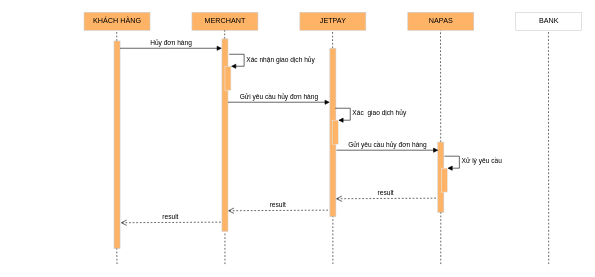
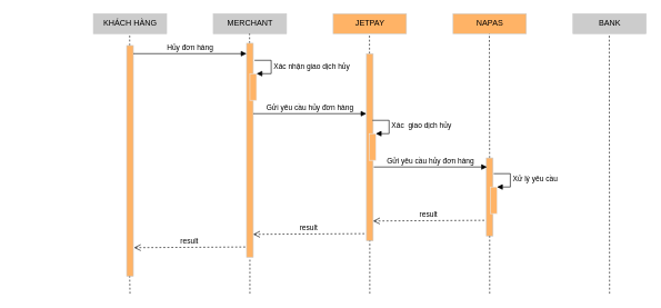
  <mxCell id="0" />
  <mxCell id="1" parent="0" />
- <mxCell id="2" value="MERCHANT" style="html=1;strokeColor=#CCCCCC;fillColor=#ffb366;" parent="1" vertex="1"><mxGeometry x="319" y="20" width="110" height="30" as="geometry" /></mxCell>
+ <mxCell id="2" value="MERCHANT" style="html=1;strokeColor=#CCCCCC;fillColor=#CCCCCC;" parent="1" vertex="1"><mxGeometry x="319" y="20" width="110" height="30" as="geometry" /></mxCell>
  <mxCell id="3" value="JETPAY" style="html=1;strokeColor=#CCCCCC;fillColor=#ffb366;" parent="1" vertex="1"><mxGeometry x="499" y="20" width="110" height="30" as="geometry" /></mxCell>
  <mxCell id="4" value="NAPAS" style="html=1;strokeColor=#CCCCCC;fillColor=#ffb366;" parent="1" vertex="1"><mxGeometry x="679" y="20" width="110" height="30" as="geometry" /></mxCell>
- <mxCell id="5" value="BANK" style="html=1;strokeColor=#CCCCCC;fillColor=#ffffff;" parent="1" vertex="1"><mxGeometry x="859" y="20" width="110" height="30" as="geometry" /></mxCell>
+ <mxCell id="5" value="BANK" style="html=1;strokeColor=#CCCCCC;fillColor=#CCCCCC;" parent="1" vertex="1"><mxGeometry x="859" y="20" width="110" height="30" as="geometry" /></mxCell>
  <mxCell id="6" value="" style="endArrow=none;dashed=1;html=1;" parent="1" source="10" edge="1"><mxGeometry width="50" height="50" relative="1" as="geometry"><mxPoint x="373.5" y="730" as="sourcePoint" /><mxPoint x="373.5" y="50" as="targetPoint" /></mxGeometry></mxCell>
  <mxCell id="7" value="" style="endArrow=none;dashed=1;html=1;" parent="1" source="12" edge="1"><mxGeometry width="50" height="50" relative="1" as="geometry"><mxPoint x="553.5" y="730" as="sourcePoint" /><mxPoint x="553.5" y="50" as="targetPoint" /></mxGeometry></mxCell>
  <mxCell id="8" value="" style="endArrow=none;dashed=1;html=1;" parent="1" source="14" edge="1"><mxGeometry width="50" height="50" relative="1" as="geometry"><mxPoint x="733.5" y="730" as="sourcePoint" /><mxPoint x="733.5" y="50" as="targetPoint" /></mxGeometry></mxCell>
  <mxCell id="9" value="" style="endArrow=none;dashed=1;html=1;" parent="1" edge="1"><mxGeometry width="50" height="50" relative="1" as="geometry"><mxPoint x="914" y="440" as="sourcePoint" /><mxPoint x="913.5" y="50" as="targetPoint" /></mxGeometry></mxCell>
  <mxCell id="10" value="" style="rounded=0;whiteSpace=wrap;html=1;strokeColor=#CCCCCC;rotation=90;fillColor=#FFB366;" parent="1" vertex="1"><mxGeometry x="213.47" y="219.91" width="321.08" height="10" as="geometry" /></mxCell>
  <mxCell id="11" value="Gửi yêu cầu hủy đơn hàng" style="html=1;verticalAlign=bottom;endArrow=block;entryX=0.154;entryY=1;entryDx=0;entryDy=0;entryPerimeter=0;" parent="1" edge="1"><mxGeometry width="80" relative="1" as="geometry"><mxPoint x="379" y="170" as="sourcePoint" /><mxPoint x="549" y="170.01" as="targetPoint" /></mxGeometry></mxCell>
  <mxCell id="12" value="" style="rounded=0;whiteSpace=wrap;html=1;strokeColor=#CCCCCC;rotation=90;fillColor=#FFB366;" parent="1" vertex="1"><mxGeometry x="413.64" y="215.37" width="280.73" height="10" as="geometry" /></mxCell>
  <mxCell id="13" value="" style="endArrow=none;dashed=1;html=1;" parent="1" target="12" edge="1"><mxGeometry width="50" height="50" relative="1" as="geometry"><mxPoint x="554" y="440" as="sourcePoint" /><mxPoint x="553.5" y="50" as="targetPoint" /></mxGeometry></mxCell>
  <mxCell id="14" value="" style="rounded=0;whiteSpace=wrap;html=1;strokeColor=#CCCCCC;rotation=90;fillColor=#FFB366;" parent="1" vertex="1"><mxGeometry x="675.45" y="290" width="117.11" height="10" as="geometry" /></mxCell>
  <mxCell id="15" value="" style="endArrow=none;dashed=1;html=1;" parent="1" target="14" edge="1"><mxGeometry width="50" height="50" relative="1" as="geometry"><mxPoint x="734" y="440" as="sourcePoint" /><mxPoint x="733.5" y="50" as="targetPoint" /></mxGeometry></mxCell>
  <mxCell id="16" value="result" style="html=1;verticalAlign=bottom;endArrow=open;dashed=1;endSize=8;" parent="1" edge="1"><mxGeometry relative="1" as="geometry"><mxPoint x="726" y="330" as="sourcePoint" /><mxPoint x="559" y="331" as="targetPoint" /></mxGeometry></mxCell>
  <mxCell id="17" value="result" style="html=1;verticalAlign=bottom;endArrow=open;dashed=1;endSize=8;" parent="1" edge="1"><mxGeometry relative="1" as="geometry"><mxPoint x="546" y="350" as="sourcePoint" /><mxPoint x="379" y="351" as="targetPoint" /></mxGeometry></mxCell>
- <mxCell id="18" value="KHÁCH HÀNG" style="html=1;strokeColor=#CCCCCC;fillColor=#ffb366;" vertex="1" parent="1"><mxGeometry x="139" y="20" width="110" height="30" as="geometry" /></mxCell>
+ <mxCell id="18" value="KHÁCH HÀNG" style="html=1;strokeColor=#CCCCCC;fillColor=#CCCCCC;" vertex="1" parent="1"><mxGeometry x="139" y="20" width="110" height="30" as="geometry" /></mxCell>
  <mxCell id="19" value="" style="endArrow=none;dashed=1;html=1;" edge="1" parent="1" source="20"><mxGeometry width="50" height="50" relative="1" as="geometry"><mxPoint x="193.5" y="350" as="sourcePoint" /><mxPoint x="193.5" y="50" as="targetPoint" /></mxGeometry></mxCell>
  <mxCell id="20" value="" style="rounded=0;whiteSpace=wrap;html=1;strokeColor=#CCCCCC;rotation=90;fillColor=#FFB366;" vertex="1" parent="1"><mxGeometry x="20.94" y="235.86" width="346.11" height="10" as="geometry" /></mxCell>
  <mxCell id="21" value="Hủy đơn hàng" style="html=1;verticalAlign=bottom;endArrow=block;entryX=0.154;entryY=1;entryDx=0;entryDy=0;entryPerimeter=0;" edge="1" parent="1"><mxGeometry width="80" relative="1" as="geometry"><mxPoint x="199" y="80" as="sourcePoint" /><mxPoint x="369" y="80.01" as="targetPoint" /></mxGeometry></mxCell>
  <mxCell id="22" value="result" style="html=1;verticalAlign=bottom;endArrow=open;dashed=1;endSize=8;" edge="1" parent="1"><mxGeometry relative="1" as="geometry"><mxPoint x="367.05" y="370" as="sourcePoint" /><mxPoint x="200.05" y="371" as="targetPoint" /></mxGeometry></mxCell>
  <mxCell id="23" value="" style="html=1;points=[];perimeter=orthogonalPerimeter;fillColor=#FFB366;strokeColor=#E6E6E6;" vertex="1" parent="1"><mxGeometry x="374" y="110" width="10" height="40" as="geometry" /></mxCell>
  <mxCell id="24" value="Xác nhận giao dịch hủy" style="edgeStyle=orthogonalEdgeStyle;html=1;align=left;spacingLeft=2;endArrow=block;rounded=0;entryX=1;entryY=0;" edge="1" target="23" parent="1"><mxGeometry relative="1" as="geometry"><mxPoint x="381" y="90" as="sourcePoint" /><Array as="points"><mxPoint x="406" y="90" /></Array></mxGeometry></mxCell>
  <mxCell id="25" value="" style="html=1;points=[];perimeter=orthogonalPerimeter;strokeColor=#E6E6E6;fillColor=#FFB366;" vertex="1" parent="1"><mxGeometry x="553" y="200" width="10" height="40" as="geometry" /></mxCell>
  <mxCell id="26" value="Xác&amp;nbsp; giao dịch hủy" style="edgeStyle=orthogonalEdgeStyle;html=1;align=left;spacingLeft=2;endArrow=block;rounded=0;entryX=1;entryY=0;" edge="1" target="25" parent="1"><mxGeometry relative="1" as="geometry"><mxPoint x="558" y="180" as="sourcePoint" /><Array as="points"><mxPoint x="583" y="180" /></Array></mxGeometry></mxCell>
  <mxCell id="27" value="Gửi yêu cầu hủy đơn hàng" style="html=1;verticalAlign=bottom;endArrow=block;entryX=0.154;entryY=1;entryDx=0;entryDy=0;entryPerimeter=0;" edge="1" parent="1"><mxGeometry width="80" relative="1" as="geometry"><mxPoint x="560" y="250" as="sourcePoint" /><mxPoint x="730" y="250.01" as="targetPoint" /></mxGeometry></mxCell>
  <mxCell id="28" value="" style="html=1;points=[];perimeter=orthogonalPerimeter;strokeColor=#E6E6E6;fillColor=#FFB366;" vertex="1" parent="1"><mxGeometry x="735" y="280" width="10" height="40" as="geometry" /></mxCell>
  <mxCell id="29" value="Xử lý yêu cầu" style="edgeStyle=orthogonalEdgeStyle;html=1;align=left;spacingLeft=2;endArrow=block;rounded=0;entryX=1;entryY=0;" edge="1" target="28" parent="1"><mxGeometry relative="1" as="geometry"><mxPoint x="740" y="260" as="sourcePoint" /><Array as="points"><mxPoint x="765" y="260" /></Array></mxGeometry></mxCell>
  <mxCell id="30" value="" style="endArrow=none;dashed=1;html=1;" edge="1" parent="1"><mxGeometry width="50" height="50" relative="1" as="geometry"><mxPoint x="374" y="440" as="sourcePoint" /><mxPoint x="374.001" y="387.005" as="targetPoint" /></mxGeometry></mxCell>
  <mxCell id="31" value="" style="endArrow=none;dashed=1;html=1;" edge="1" parent="1"><mxGeometry width="50" height="50" relative="1" as="geometry"><mxPoint x="194" y="440" as="sourcePoint" /><mxPoint x="193.501" y="414.005" as="targetPoint" /></mxGeometry></mxCell>
